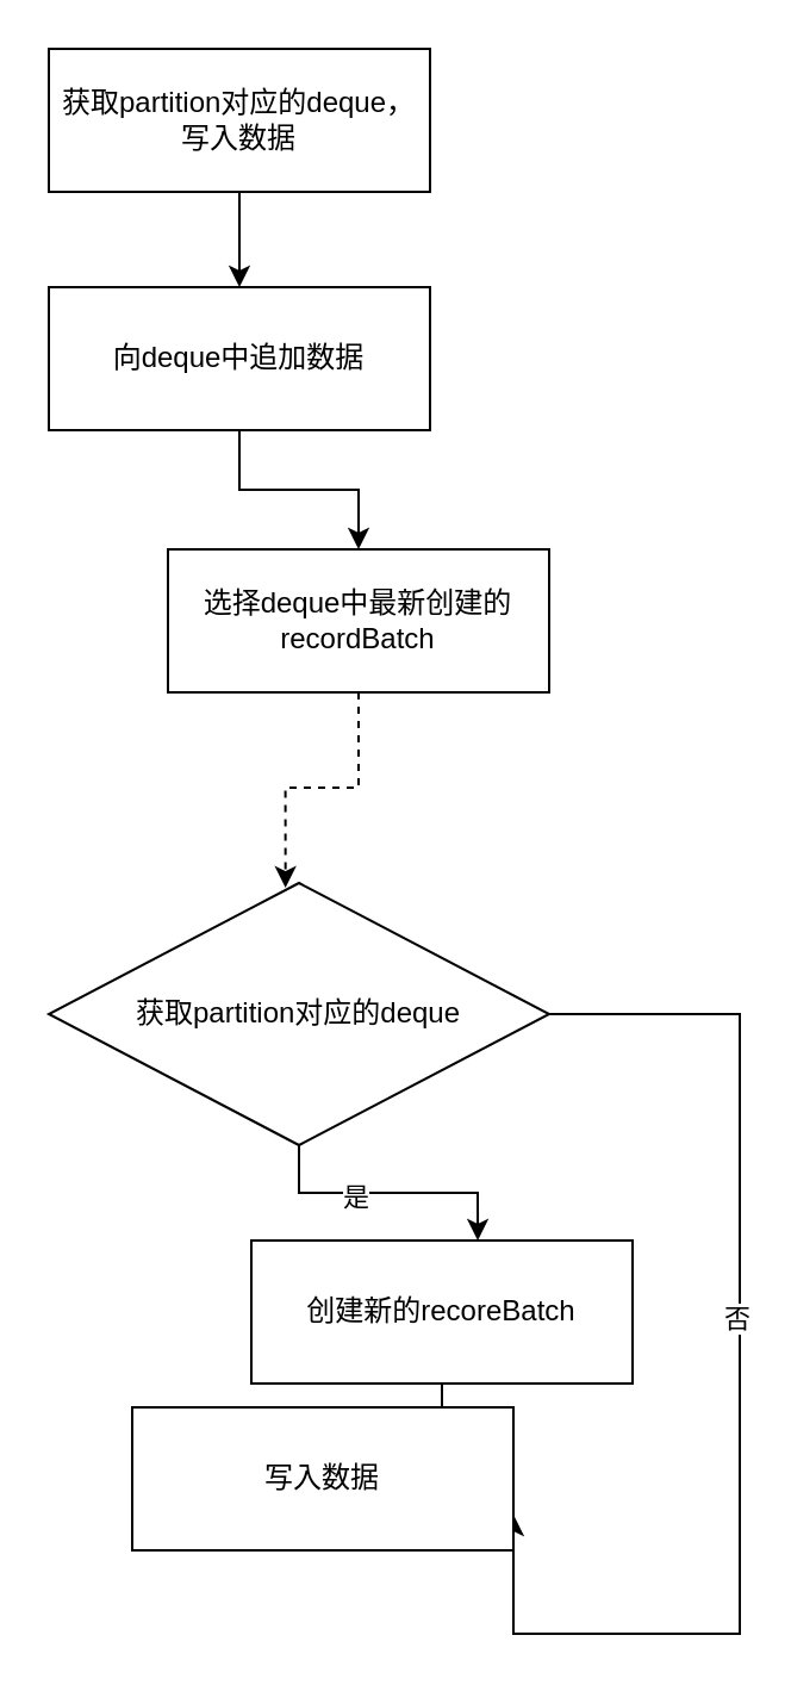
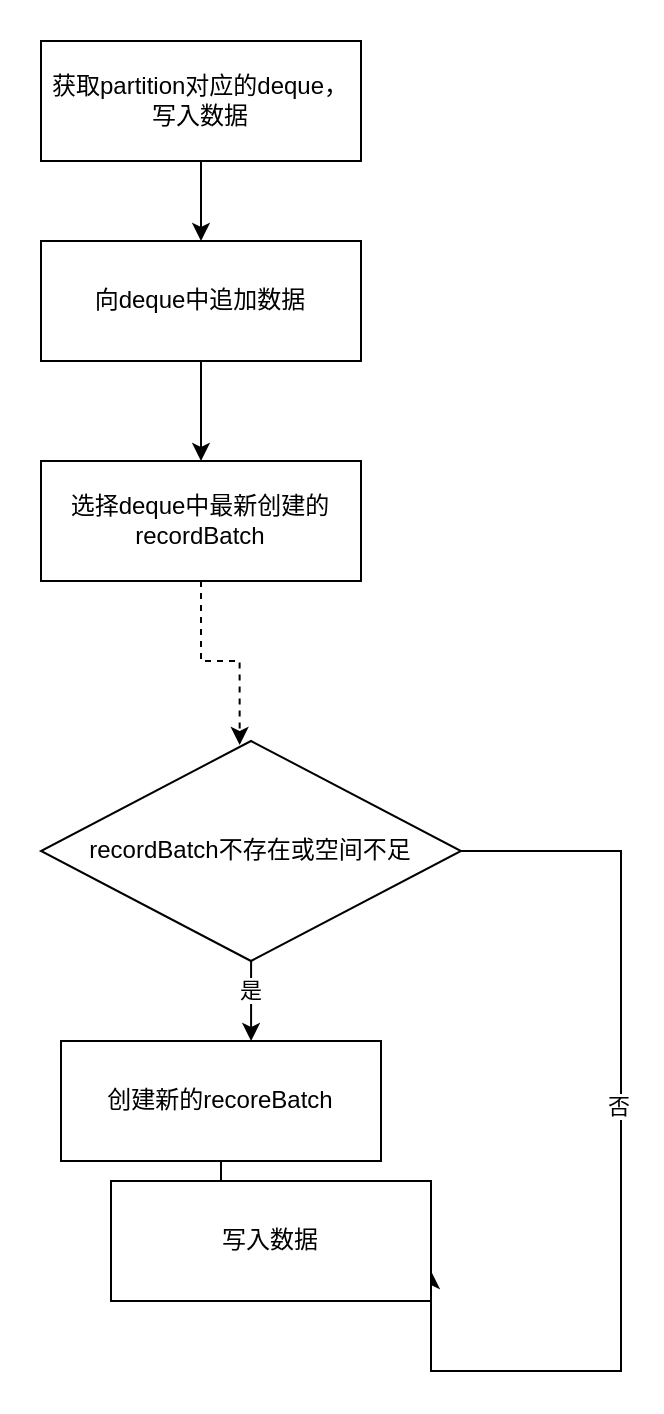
  <mxCell id="0" />
  <mxCell id="1" parent="0" />
  <mxCell id="2" style="edgeStyle=orthogonalEdgeStyle;rounded=0;orthogonalLoop=1;jettySize=auto;html=1;entryX=0.5;entryY=0;entryDx=0;entryDy=0;" parent="1" source="3" target="5" edge="1"><mxGeometry relative="1" as="geometry" /></mxCell>
  <mxCell id="3" value="获取partition对应的deque，写入数据" style="rounded=0;whiteSpace=wrap;html=1;" parent="1" vertex="1"><mxGeometry x="20" y="20" width="160" height="60" as="geometry" /></mxCell>
  <mxCell id="4" style="edgeStyle=orthogonalEdgeStyle;rounded=0;orthogonalLoop=1;jettySize=auto;html=1;entryX=0.5;entryY=0;entryDx=0;entryDy=0;" parent="1" source="5" target="7" edge="1"><mxGeometry relative="1" as="geometry" /></mxCell>
  <mxCell id="5" value="向deque中追加数据" style="rounded=0;whiteSpace=wrap;html=1;" parent="1" vertex="1"><mxGeometry x="20" y="120" width="160" height="60" as="geometry" /></mxCell>
  <mxCell id="6" style="edgeStyle=orthogonalEdgeStyle;rounded=0;orthogonalLoop=1;jettySize=auto;html=1;entryX=0.473;entryY=0.018;entryDx=0;entryDy=0;entryPerimeter=0;dashed=1;" parent="1" source="7" target="12" edge="1"><mxGeometry relative="1" as="geometry" /></mxCell>
- <mxCell id="7" value="选择deque中最新创建的recordBatch" style="rounded=0;whiteSpace=wrap;html=1;" parent="1" vertex="1"><mxGeometry x="70" y="230" width="160" height="60" as="geometry" /></mxCell>
+ <mxCell id="7" value="选择deque中最新创建的recordBatch" style="rounded=0;whiteSpace=wrap;html=1;" parent="1" vertex="1"><mxGeometry x="20" y="230" width="160" height="60" as="geometry" /></mxCell>
  <mxCell id="8" style="edgeStyle=orthogonalEdgeStyle;rounded=0;orthogonalLoop=1;jettySize=auto;html=1;entryX=0.594;entryY=0;entryDx=0;entryDy=0;entryPerimeter=0;" parent="1" source="12" target="14" edge="1"><mxGeometry relative="1" as="geometry" /></mxCell>
  <mxCell id="9" value="是" style="edgeLabel;html=1;align=center;verticalAlign=middle;resizable=0;points=[];" vertex="1" connectable="0" parent="8"><mxGeometry x="-0.249" y="-1" relative="1" as="geometry"><mxPoint as="offset" /></mxGeometry></mxCell>
  <mxCell id="10" style="edgeStyle=orthogonalEdgeStyle;rounded=0;orthogonalLoop=1;jettySize=auto;html=1;entryX=1;entryY=0.75;entryDx=0;entryDy=0;" parent="1" source="12" target="15" edge="1"><mxGeometry relative="1" as="geometry"><Array as="points"><mxPoint x="310" y="425" /><mxPoint x="310" y="685" /></Array></mxGeometry></mxCell>
  <mxCell id="11" value="否" style="edgeLabel;html=1;align=center;verticalAlign=middle;resizable=0;points=[];" vertex="1" connectable="0" parent="10"><mxGeometry x="-0.148" y="-2" relative="1" as="geometry"><mxPoint as="offset" /></mxGeometry></mxCell>
- <mxCell id="12" value="获取partition对应的deque" style="rhombus;whiteSpace=wrap;html=1;" parent="1" vertex="1"><mxGeometry x="20" y="370" width="210" height="110" as="geometry" /></mxCell>
+ <mxCell id="12" value="recordBatch不存在或空间不足" style="rhombus;whiteSpace=wrap;html=1;" parent="1" vertex="1"><mxGeometry x="20" y="370" width="210" height="110" as="geometry" /></mxCell>
  <mxCell id="13" style="edgeStyle=orthogonalEdgeStyle;rounded=0;orthogonalLoop=1;jettySize=auto;html=1;entryX=0.5;entryY=0;entryDx=0;entryDy=0;" parent="1" source="14" target="15" edge="1"><mxGeometry relative="1" as="geometry" /></mxCell>
- <mxCell id="14" value="创建新的recoreBatch" style="rounded=0;whiteSpace=wrap;html=1;" parent="1" vertex="1"><mxGeometry x="105" y="520" width="160" height="60" as="geometry" /></mxCell>
+ <mxCell id="14" value="创建新的recoreBatch" style="rounded=0;whiteSpace=wrap;html=1;" parent="1" vertex="1"><mxGeometry x="30" y="520" width="160" height="60" as="geometry" /></mxCell>
  <mxCell id="15" value="写入数据" style="rounded=0;whiteSpace=wrap;html=1;" parent="1" vertex="1"><mxGeometry x="55" y="590" width="160" height="60" as="geometry" /></mxCell>
